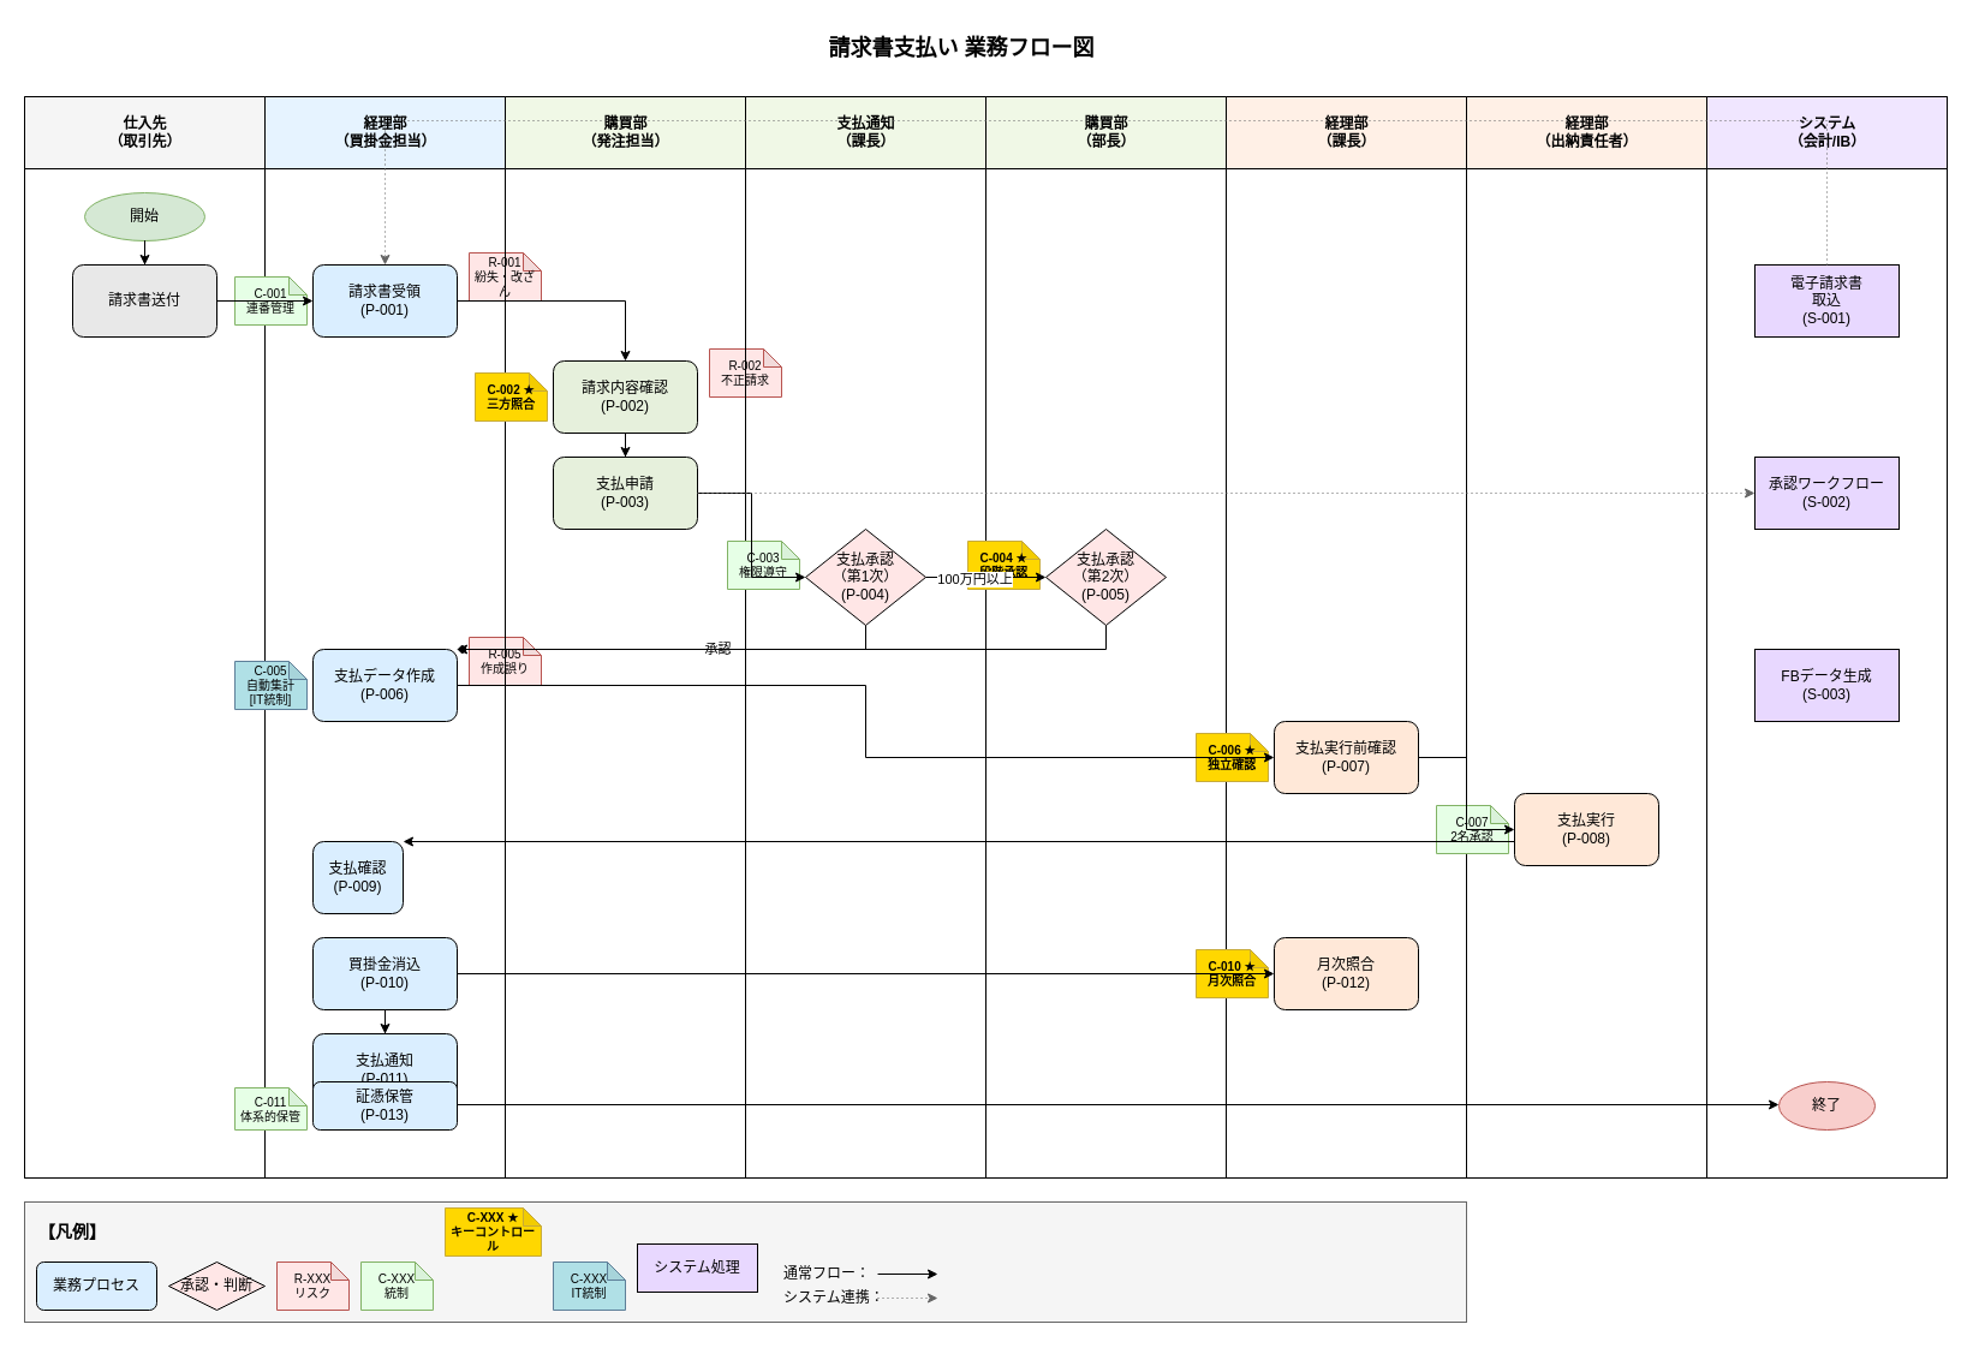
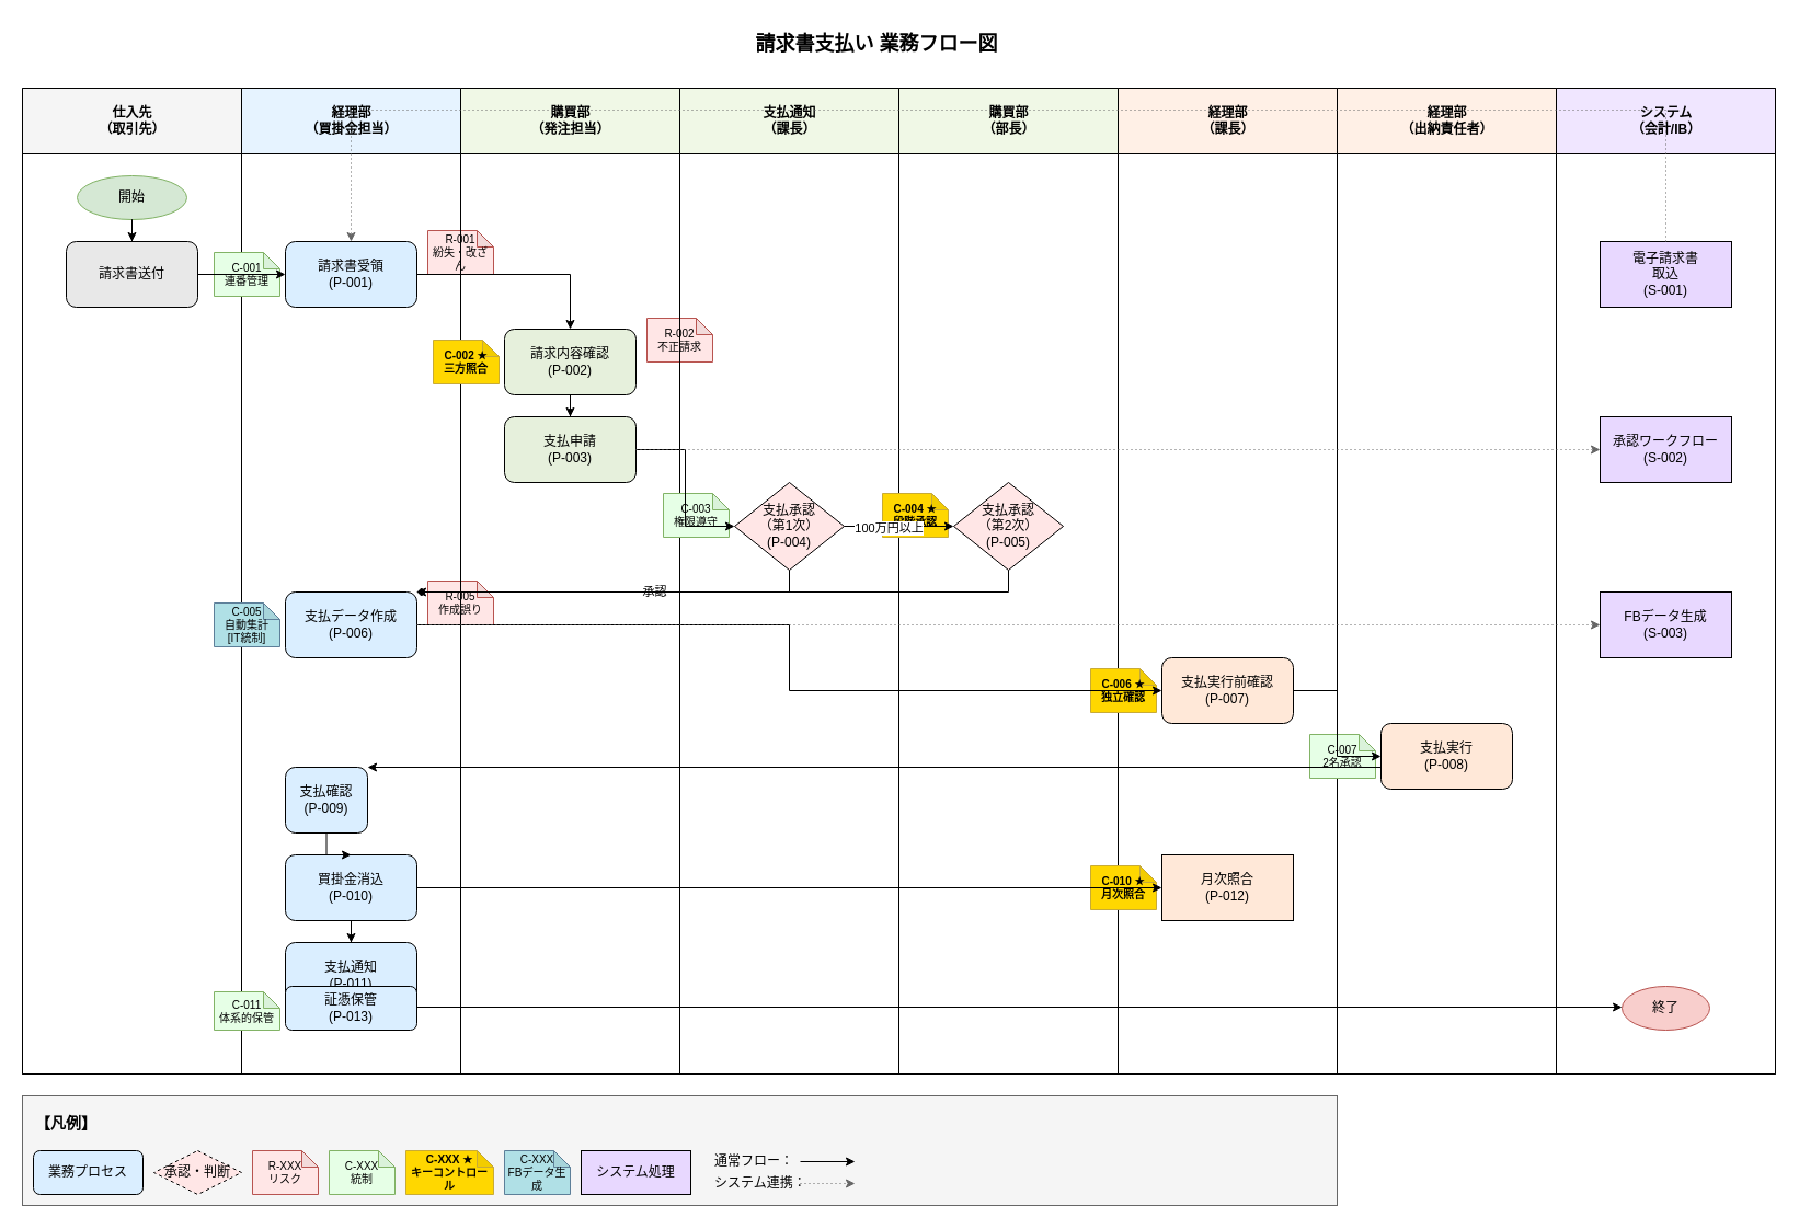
  <mxCell id="0" />
  <mxCell id="1" parent="0" />
  <mxCell id="2" value="請求書支払い 業務フロー図" style="text;html=1;strokeColor=none;fillColor=none;align=center;verticalAlign=middle;whiteSpace=wrap;rounded=0;fontSize=18;fontStyle=1" parent="1" vertex="1"><mxGeometry x="600" y="20" width="400" height="40" as="geometry" /></mxCell>
  <mxCell id="3" value="" style="swimlane;startSize=0;" parent="1" vertex="1"><mxGeometry x="20" y="80" width="1600" height="900" as="geometry" /></mxCell>
  <mxCell id="4" value="仕入先&lt;br&gt;（取引先）" style="swimlane;html=1;startSize=60;fillColor=#F5F5F5;" parent="3" vertex="1"><mxGeometry width="200" height="900" as="geometry" /></mxCell>
  <mxCell id="5" value="開始" style="ellipse;whiteSpace=wrap;html=1;fillColor=#D5E8D4;strokeColor=#82B366;" parent="4" vertex="1"><mxGeometry x="50" y="80" width="100" height="40" as="geometry" /></mxCell>
  <mxCell id="6" value="請求書送付" style="rounded=1;whiteSpace=wrap;html=1;fillColor=#E8E8E8;" parent="4" vertex="1"><mxGeometry x="40" y="140" width="120" height="60" as="geometry" /></mxCell>
  <mxCell id="7" value="経理部&lt;br&gt;（買掛金担当）" style="swimlane;html=1;startSize=60;fillColor=#E6F3FF;" parent="3" vertex="1"><mxGeometry x="200" width="200" height="900" as="geometry" /></mxCell>
  <mxCell id="8" value="請求書受領&lt;br&gt;(P-001)" style="rounded=1;whiteSpace=wrap;html=1;fillColor=#DAEEFF;strokeColor=#000000;" parent="7" vertex="1"><mxGeometry x="40" y="140" width="120" height="60" as="geometry" /></mxCell>
  <mxCell id="9" value="R-001&lt;br&gt;紛失・改ざん" style="shape=note;whiteSpace=wrap;html=1;backgroundOutline=1;darkOpacity=0.05;fillColor=#FFE6E6;strokeColor=#B85450;size=15;fontSize=10;" parent="7" vertex="1"><mxGeometry x="170" y="130" width="60" height="40" as="geometry" /></mxCell>
  <mxCell id="10" value="C-001&lt;br&gt;連番管理" style="shape=note;whiteSpace=wrap;html=1;backgroundOutline=1;darkOpacity=0.05;fillColor=#E6FFE6;strokeColor=#82B366;size=15;fontSize=10;" parent="7" vertex="1"><mxGeometry x="-25" y="150" width="60" height="40" as="geometry" /></mxCell>
  <mxCell id="11" value="支払データ作成&lt;br&gt;(P-006)" style="rounded=1;whiteSpace=wrap;html=1;fillColor=#DAEEFF;strokeColor=#000000;" parent="7" vertex="1"><mxGeometry x="40" y="460" width="120" height="60" as="geometry" /></mxCell>
  <mxCell id="12" value="R-005&lt;br&gt;作成誤り" style="shape=note;whiteSpace=wrap;html=1;backgroundOutline=1;darkOpacity=0.05;fillColor=#FFE6E6;strokeColor=#B85450;size=15;fontSize=10;" parent="7" vertex="1"><mxGeometry x="170" y="450" width="60" height="40" as="geometry" /></mxCell>
  <mxCell id="13" value="C-005&lt;br&gt;自動集計&lt;br&gt;[IT統制]" style="shape=note;whiteSpace=wrap;html=1;backgroundOutline=1;darkOpacity=0.05;fillColor=#B0E0E6;strokeColor=#5D7F99;size=15;fontSize=10;" parent="7" vertex="1"><mxGeometry x="-25" y="470" width="60" height="40" as="geometry" /></mxCell>
  <mxCell id="14" value="支払確認&lt;br&gt;(P-009)" style="rounded=1;whiteSpace=wrap;html=1;fillColor=#DAEEFF;strokeColor=#000000;" parent="7" vertex="1"><mxGeometry x="40" y="620" width="75" height="60" as="geometry" /></mxCell>
  <mxCell id="15" value="買掛金消込&lt;br&gt;(P-010)" style="rounded=1;whiteSpace=wrap;html=1;fillColor=#DAEEFF;strokeColor=#000000;" parent="7" vertex="1"><mxGeometry x="40" y="700" width="120" height="60" as="geometry" /></mxCell>
  <mxCell id="16" value="支払通知&lt;br&gt;(P-011)" style="rounded=1;whiteSpace=wrap;html=1;fillColor=#DAEEFF;strokeColor=#000000;" parent="7" vertex="1"><mxGeometry x="40" y="780" width="120" height="60" as="geometry" /></mxCell>
  <mxCell id="17" value="購買部&lt;br&gt;（発注担当）" style="swimlane;html=1;startSize=60;fillColor=#F0F8E6;" parent="3" vertex="1"><mxGeometry x="400" width="200" height="900" as="geometry" /></mxCell>
  <mxCell id="18" value="請求内容確認&lt;br&gt;(P-002)" style="rounded=1;whiteSpace=wrap;html=1;fillColor=#E6F0DC;strokeColor=#000000;" parent="17" vertex="1"><mxGeometry x="40" y="220" width="120" height="60" as="geometry" /></mxCell>
  <mxCell id="19" value="R-002&lt;br&gt;不正請求" style="shape=note;whiteSpace=wrap;html=1;backgroundOutline=1;darkOpacity=0.05;fillColor=#FFE6E6;strokeColor=#B85450;size=15;fontSize=10;" parent="17" vertex="1"><mxGeometry x="170" y="210" width="60" height="40" as="geometry" /></mxCell>
  <mxCell id="20" value="C-002 ★&lt;br&gt;三方照合" style="shape=note;whiteSpace=wrap;html=1;backgroundOutline=1;darkOpacity=0.05;fillColor=#FFD700;strokeColor=#C8AB37;size=15;fontSize=10;fontStyle=1;" parent="17" vertex="1"><mxGeometry x="-25" y="230" width="60" height="40" as="geometry" /></mxCell>
  <mxCell id="21" value="支払申請&lt;br&gt;(P-003)" style="rounded=1;whiteSpace=wrap;html=1;fillColor=#E6F0DC;strokeColor=#000000;" parent="17" vertex="1"><mxGeometry x="40" y="300" width="120" height="60" as="geometry" /></mxCell>
  <mxCell id="22" value="支払通知&lt;br&gt;（課長）" style="swimlane;html=1;startSize=60;fillColor=#F0F8E6;" parent="3" vertex="1"><mxGeometry x="600" width="200" height="900" as="geometry" /></mxCell>
  <mxCell id="23" value="支払承認&lt;br&gt;（第1次）&lt;br&gt;(P-004)" style="rhombus;whiteSpace=wrap;html=1;fillColor=#FFE6E6;" parent="22" vertex="1"><mxGeometry x="50" y="360" width="100" height="80" as="geometry" /></mxCell>
  <mxCell id="24" value="C-003&lt;br&gt;権限遵守" style="shape=note;whiteSpace=wrap;html=1;backgroundOutline=1;darkOpacity=0.05;fillColor=#E6FFE6;strokeColor=#82B366;size=15;fontSize=10;" parent="22" vertex="1"><mxGeometry x="-15" y="370" width="60" height="40" as="geometry" /></mxCell>
  <mxCell id="25" value="購買部&lt;br&gt;（部長）" style="swimlane;html=1;startSize=60;fillColor=#F0F8E6;" parent="3" vertex="1"><mxGeometry x="800" width="200" height="900" as="geometry" /></mxCell>
  <mxCell id="26" value="支払承認&lt;br&gt;（第2次）&lt;br&gt;(P-005)" style="rhombus;whiteSpace=wrap;html=1;fillColor=#FFE6E6;" parent="25" vertex="1"><mxGeometry x="50" y="360" width="100" height="80" as="geometry" /></mxCell>
  <mxCell id="27" value="C-004 ★&lt;br&gt;段階承認" style="shape=note;whiteSpace=wrap;html=1;backgroundOutline=1;darkOpacity=0.05;fillColor=#FFD700;strokeColor=#C8AB37;size=15;fontSize=10;fontStyle=1;" parent="25" vertex="1"><mxGeometry x="-15" y="370" width="60" height="40" as="geometry" /></mxCell>
  <mxCell id="28" value="経理部&lt;br&gt;（課長）" style="swimlane;html=1;startSize=60;fillColor=#FFF0E6;" parent="3" vertex="1"><mxGeometry x="1000" width="200" height="900" as="geometry" /></mxCell>
  <mxCell id="29" value="支払実行前確認&lt;br&gt;(P-007)" style="rounded=1;whiteSpace=wrap;html=1;fillColor=#FFE8D8;strokeColor=#000000;" parent="28" vertex="1"><mxGeometry x="40" y="520" width="120" height="60" as="geometry" /></mxCell>
  <mxCell id="30" value="C-006 ★&lt;br&gt;独立確認" style="shape=note;whiteSpace=wrap;html=1;backgroundOutline=1;darkOpacity=0.05;fillColor=#FFD700;strokeColor=#C8AB37;size=15;fontSize=10;fontStyle=1;" parent="28" vertex="1"><mxGeometry x="-25" y="530" width="60" height="40" as="geometry" /></mxCell>
- <mxCell id="31" value="月次照合&lt;br&gt;(P-012)" style="rounded=1;whiteSpace=wrap;html=1;fillColor=#FFE8D8;strokeColor=#000000;" parent="28" vertex="1"><mxGeometry x="40" y="700" width="120" height="60" as="geometry" /></mxCell>
+ <mxCell id="31" value="月次照合&lt;br&gt;(P-012)" style="whiteSpace=wrap;html=1;fillColor=#FFE8D8;strokeColor=#000000;rounded=0;" parent="28" vertex="1"><mxGeometry x="40" y="700" width="120" height="60" as="geometry" /></mxCell>
  <mxCell id="32" value="C-010 ★&lt;br&gt;月次照合" style="shape=note;whiteSpace=wrap;html=1;backgroundOutline=1;darkOpacity=0.05;fillColor=#FFD700;strokeColor=#C8AB37;size=15;fontSize=10;fontStyle=1;" parent="28" vertex="1"><mxGeometry x="-25" y="710" width="60" height="40" as="geometry" /></mxCell>
  <mxCell id="33" value="経理部&lt;br&gt;（出納責任者）" style="swimlane;html=1;startSize=60;fillColor=#FFF0E6;" parent="3" vertex="1"><mxGeometry x="1200" width="200" height="900" as="geometry" /></mxCell>
  <mxCell id="34" value="支払実行&lt;br&gt;(P-008)" style="rounded=1;whiteSpace=wrap;html=1;fillColor=#FFE8D8;strokeColor=#000000;" parent="33" vertex="1"><mxGeometry x="40" y="580" width="120" height="60" as="geometry" /></mxCell>
  <mxCell id="35" value="C-007&lt;br&gt;2名承認" style="shape=note;whiteSpace=wrap;html=1;backgroundOutline=1;darkOpacity=0.05;fillColor=#E6FFE6;strokeColor=#82B366;size=15;fontSize=10;" parent="33" vertex="1"><mxGeometry x="-25" y="590" width="60" height="40" as="geometry" /></mxCell>
  <mxCell id="36" value="システム&lt;br&gt;（会計/IB）" style="swimlane;html=1;startSize=60;fillColor=#F0E6FF;" parent="3" vertex="1"><mxGeometry x="1400" width="200" height="900" as="geometry" /></mxCell>
  <mxCell id="37" value="電子請求書&lt;br&gt;取込&lt;br&gt;(S-001)" style="rectangle;whiteSpace=wrap;html=1;fillColor=#E8D8FF;strokeColor=#000000;" parent="36" vertex="1"><mxGeometry x="40" y="140" width="120" height="60" as="geometry" /></mxCell>
  <mxCell id="38" value="承認ワークフロー&lt;br&gt;(S-002)" style="rectangle;whiteSpace=wrap;html=1;fillColor=#E8D8FF;strokeColor=#000000;" parent="36" vertex="1"><mxGeometry x="40" y="300" width="120" height="60" as="geometry" /></mxCell>
  <mxCell id="39" value="FBデータ生成&lt;br&gt;(S-003)" style="rectangle;whiteSpace=wrap;html=1;fillColor=#E8D8FF;strokeColor=#000000;" parent="36" vertex="1"><mxGeometry x="40" y="460" width="120" height="60" as="geometry" /></mxCell>
  <mxCell id="40" value="終了" style="ellipse;whiteSpace=wrap;html=1;fillColor=#F8CECC;strokeColor=#B85450;" parent="36" vertex="1"><mxGeometry x="60" y="820" width="80" height="40" as="geometry" /></mxCell>
  <mxCell id="41" style="edgeStyle=orthogonalEdgeStyle;rounded=0;orthogonalLoop=1;jettySize=auto;html=1;" parent="1" source="5" target="6" edge="1"><mxGeometry relative="1" as="geometry" /></mxCell>
  <mxCell id="42" style="edgeStyle=orthogonalEdgeStyle;rounded=0;orthogonalLoop=1;jettySize=auto;html=1;" parent="1" source="6" target="8" edge="1"><mxGeometry relative="1" as="geometry" /></mxCell>
  <mxCell id="43" style="edgeStyle=orthogonalEdgeStyle;rounded=0;orthogonalLoop=1;jettySize=auto;html=1;" parent="1" source="8" target="18" edge="1"><mxGeometry relative="1" as="geometry" /></mxCell>
  <mxCell id="44" style="edgeStyle=orthogonalEdgeStyle;rounded=0;orthogonalLoop=1;jettySize=auto;html=1;" parent="1" source="18" target="21" edge="1"><mxGeometry relative="1" as="geometry" /></mxCell>
  <mxCell id="45" style="edgeStyle=orthogonalEdgeStyle;rounded=0;orthogonalLoop=1;jettySize=auto;html=1;" parent="1" source="21" target="23" edge="1"><mxGeometry relative="1" as="geometry" /></mxCell>
  <mxCell id="46" style="edgeStyle=orthogonalEdgeStyle;rounded=0;orthogonalLoop=1;jettySize=auto;html=1;" parent="1" source="23" target="26" edge="1"><mxGeometry relative="1" as="geometry"><Array as="points"><mxPoint x="720" y="480" /><mxPoint x="720" y="480" /></Array></mxGeometry></mxCell>
  <mxCell id="47" value="100万円以上" style="edgeLabel;html=1;align=center;verticalAlign=middle;resizable=0;points=[];" parent="46" vertex="1" connectable="0"><mxGeometry x="-0.2" y="-1" relative="1" as="geometry"><mxPoint as="offset" /></mxGeometry></mxCell>
  <mxCell id="48" style="edgeStyle=orthogonalEdgeStyle;rounded=0;orthogonalLoop=1;jettySize=auto;html=1;endArrow=diamond;" parent="1" source="23" target="11" edge="1"><mxGeometry relative="1" as="geometry"><Array as="points"><mxPoint x="720" y="540" /><mxPoint x="320" y="540" /></Array></mxGeometry></mxCell>
  <mxCell id="49" value="承認" style="edgeLabel;html=1;align=center;verticalAlign=middle;resizable=0;points=[];" parent="48" vertex="1" connectable="0"><mxGeometry x="-0.2" y="-1" relative="1" as="geometry"><mxPoint as="offset" /></mxGeometry></mxCell>
  <mxCell id="50" style="edgeStyle=orthogonalEdgeStyle;rounded=0;orthogonalLoop=1;jettySize=auto;html=1;" parent="1" source="26" target="11" edge="1"><mxGeometry relative="1" as="geometry"><Array as="points"><mxPoint x="920" y="540" /><mxPoint x="320" y="540" /></Array></mxGeometry></mxCell>
  <mxCell id="51" style="edgeStyle=orthogonalEdgeStyle;rounded=0;orthogonalLoop=1;jettySize=auto;html=1;" parent="1" source="11" target="29" edge="1"><mxGeometry relative="1" as="geometry" /></mxCell>
  <mxCell id="52" style="edgeStyle=orthogonalEdgeStyle;rounded=0;orthogonalLoop=1;jettySize=auto;html=1;" parent="1" source="29" target="34" edge="1"><mxGeometry relative="1" as="geometry" /></mxCell>
  <mxCell id="53" style="edgeStyle=orthogonalEdgeStyle;rounded=0;orthogonalLoop=1;jettySize=auto;html=1;" parent="1" source="34" target="14" edge="1"><mxGeometry relative="1" as="geometry"><Array as="points"><mxPoint x="1320" y="700" /><mxPoint x="320" y="700" /></Array></mxGeometry></mxCell>
+ <mxCell id="54" style="edgeStyle=orthogonalEdgeStyle;rounded=0;orthogonalLoop=1;jettySize=auto;html=1;" parent="1" source="14" target="15" edge="1"><mxGeometry relative="1" as="geometry" /></mxCell>
  <mxCell id="55" style="edgeStyle=orthogonalEdgeStyle;rounded=0;orthogonalLoop=1;jettySize=auto;html=1;" parent="1" source="15" target="31" edge="1"><mxGeometry relative="1" as="geometry" /></mxCell>
  <mxCell id="56" style="edgeStyle=orthogonalEdgeStyle;rounded=0;orthogonalLoop=1;jettySize=auto;html=1;" parent="1" source="15" target="16" edge="1"><mxGeometry relative="1" as="geometry" /></mxCell>
  <mxCell id="57" style="edgeStyle=orthogonalEdgeStyle;rounded=0;orthogonalLoop=1;jettySize=auto;html=1;" parent="1" source="16" target="40" edge="1"><mxGeometry relative="1" as="geometry"><Array as="points"><mxPoint x="320" y="900" /><mxPoint x="1520" y="900" /></Array></mxGeometry></mxCell>
  <mxCell id="58" style="edgeStyle=orthogonalEdgeStyle;rounded=0;orthogonalLoop=1;jettySize=auto;html=1;dashed=1;dashPattern=1 3;strokeColor=#666666;" parent="1" source="37" target="8" edge="1"><mxGeometry relative="1" as="geometry"><Array as="points"><mxPoint x="1520" y="100" /><mxPoint x="320" y="100" /></Array></mxGeometry></mxCell>
  <mxCell id="59" style="edgeStyle=orthogonalEdgeStyle;rounded=0;orthogonalLoop=1;jettySize=auto;html=1;dashed=1;dashPattern=1 3;strokeColor=#666666;" parent="1" source="21" target="38" edge="1"><mxGeometry relative="1" as="geometry" /></mxCell>
+ <mxCell id="60" style="edgeStyle=orthogonalEdgeStyle;rounded=0;orthogonalLoop=1;jettySize=auto;html=1;dashed=1;dashPattern=1 3;strokeColor=#666666;" parent="1" source="11" target="39" edge="1"><mxGeometry relative="1" as="geometry" /></mxCell>
  <mxCell id="61" value="証憑保管&lt;br&gt;(P-013)" style="rounded=1;whiteSpace=wrap;html=1;fillColor=#DAEEFF;strokeColor=#000000;" parent="7" vertex="1"><mxGeometry x="40" y="820" width="120" height="40" as="geometry" /></mxCell>
  <mxCell id="62" value="C-011&lt;br&gt;体系的保管" style="shape=note;whiteSpace=wrap;html=1;backgroundOutline=1;darkOpacity=0.05;fillColor=#E6FFE6;strokeColor=#82B366;size=15;fontSize=10;" parent="7" vertex="1"><mxGeometry x="-25" y="825" width="60" height="35" as="geometry" /></mxCell>
  <mxCell id="63" value="" style="rounded=0;whiteSpace=wrap;html=1;fillColor=#F5F5F5;strokeColor=#666666;strokeWidth=1;" parent="1" vertex="1"><mxGeometry x="20" y="1000" width="1200" height="100" as="geometry" /></mxCell>
  <mxCell id="64" value="【凡例】" style="text;html=1;fontSize=14;fontStyle=1;verticalAlign=middle;align=left;" parent="1" vertex="1"><mxGeometry x="30" y="1010" width="100" height="30" as="geometry" /></mxCell>
  <mxCell id="65" value="業務プロセス" style="rounded=1;whiteSpace=wrap;html=1;fillColor=#DAEEFF;" parent="1" vertex="1"><mxGeometry x="30" y="1050" width="100" height="40" as="geometry" /></mxCell>
- <mxCell id="66" value="承認・判断" style="rhombus;whiteSpace=wrap;html=1;fillColor=#FFE6E6;" parent="1" vertex="1"><mxGeometry x="140" y="1050" width="80" height="40" as="geometry" /></mxCell>
+ <mxCell id="66" value="承認・判断" style="rhombus;whiteSpace=wrap;html=1;fillColor=#FFE6E6;dashed=1;" parent="1" vertex="1"><mxGeometry x="140" y="1050" width="80" height="40" as="geometry" /></mxCell>
  <mxCell id="67" value="R-XXX&lt;br&gt;リスク" style="shape=note;whiteSpace=wrap;html=1;backgroundOutline=1;darkOpacity=0.05;fillColor=#FFE6E6;strokeColor=#B85450;size=15;fontSize=10;" parent="1" vertex="1"><mxGeometry x="230" y="1050" width="60" height="40" as="geometry" /></mxCell>
  <mxCell id="68" value="C-XXX&lt;br&gt;統制" style="shape=note;whiteSpace=wrap;html=1;backgroundOutline=1;darkOpacity=0.05;fillColor=#E6FFE6;strokeColor=#82B366;size=15;fontSize=10;" parent="1" vertex="1"><mxGeometry x="300" y="1050" width="60" height="40" as="geometry" /></mxCell>
- <mxCell id="69" value="C-XXX ★&lt;br&gt;キーコントロール" style="shape=note;whiteSpace=wrap;html=1;backgroundOutline=1;darkOpacity=0.05;fillColor=#FFD700;strokeColor=#C8AB37;size=15;fontSize=10;fontStyle=1;" parent="1" vertex="1"><mxGeometry x="370" y="1005" width="80" height="40" as="geometry" /></mxCell>
- <mxCell id="70" value="C-XXX&lt;br&gt;IT統制" style="shape=note;whiteSpace=wrap;html=1;backgroundOutline=1;darkOpacity=0.05;fillColor=#B0E0E6;strokeColor=#5D7F99;size=15;fontSize=10;" parent="1" vertex="1"><mxGeometry x="460" y="1050" width="60" height="40" as="geometry" /></mxCell>
- <mxCell id="71" value="システム処理" style="rectangle;whiteSpace=wrap;html=1;fillColor=#E8D8FF;" parent="1" vertex="1"><mxGeometry x="530" y="1035" width="100" height="40" as="geometry" /></mxCell>
+ <mxCell id="69" value="C-XXX ★&lt;br&gt;キーコントロール" style="shape=note;whiteSpace=wrap;html=1;backgroundOutline=1;darkOpacity=0.05;fillColor=#FFD700;strokeColor=#C8AB37;size=15;fontSize=10;fontStyle=1;" parent="1" vertex="1"><mxGeometry x="370" y="1050" width="80" height="40" as="geometry" /></mxCell>
+ <mxCell id="70" value="C-XXX&lt;br&gt;FBデータ生成" style="shape=note;whiteSpace=wrap;html=1;backgroundOutline=1;darkOpacity=0.05;fillColor=#B0E0E6;strokeColor=#5D7F99;size=15;fontSize=10;" parent="1" vertex="1"><mxGeometry x="460" y="1050" width="60" height="40" as="geometry" /></mxCell>
+ <mxCell id="71" value="システム処理" style="rectangle;whiteSpace=wrap;html=1;fillColor=#E8D8FF;" parent="1" vertex="1"><mxGeometry x="530" y="1050" width="100" height="40" as="geometry" /></mxCell>
  <mxCell id="72" value="通常フロー：" style="text;html=1;fontSize=12;verticalAlign=middle;align=left;" parent="1" vertex="1"><mxGeometry x="650" y="1050" width="80" height="20" as="geometry" /></mxCell>
  <mxCell id="73" value="" style="endArrow=classic;html=1;" parent="1" edge="1"><mxGeometry width="50" height="50" relative="1" as="geometry"><mxPoint x="730" y="1060" as="sourcePoint" /><mxPoint x="780" y="1060" as="targetPoint" /></mxGeometry></mxCell>
  <mxCell id="74" value="システム連携：" style="text;html=1;fontSize=12;verticalAlign=middle;align=left;" parent="1" vertex="1"><mxGeometry x="650" y="1070" width="80" height="20" as="geometry" /></mxCell>
  <mxCell id="75" value="" style="endArrow=classic;html=1;dashed=1;dashPattern=1 3;strokeColor=#666666;" parent="1" edge="1"><mxGeometry width="50" height="50" relative="1" as="geometry"><mxPoint x="730" y="1080" as="sourcePoint" /><mxPoint x="780" y="1080" as="targetPoint" /></mxGeometry></mxCell>
